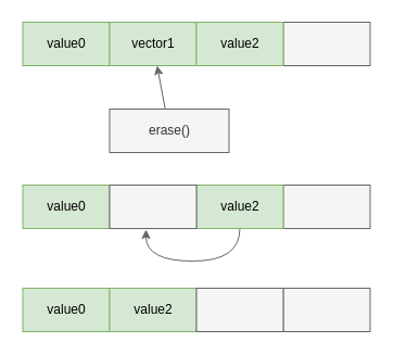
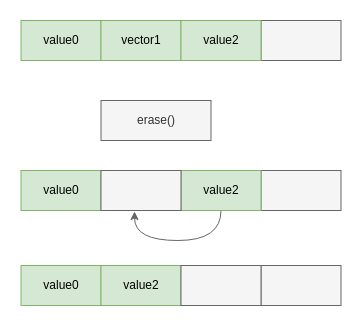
  <mxCell id="0" />
  <mxCell id="1" parent="0" />
  <mxCell id="2" value="value0" style="rounded=0;whiteSpace=wrap;html=1;shadow=0;labelBorderColor=none;strokeColor=#82b366;fillColor=#d5e8d4;fontColor=#000000;" parent="1" vertex="1"><mxGeometry x="20.5" y="20" width="80" height="40" as="geometry" /></mxCell>
  <mxCell id="3" value="vector1" style="rounded=0;whiteSpace=wrap;html=1;shadow=0;labelBorderColor=none;strokeColor=#82b366;fillColor=#d5e8d4;fontColor=#000000;" parent="1" vertex="1"><mxGeometry x="100.5" y="20" width="80" height="40" as="geometry" /></mxCell>
  <mxCell id="4" value="" style="rounded=0;whiteSpace=wrap;html=1;shadow=0;labelBorderColor=none;strokeColor=#666666;fillColor=#f5f5f5;fontColor=#333333;" vertex="1" parent="1"><mxGeometry x="260.5" y="20" width="80" height="40" as="geometry" /></mxCell>
  <mxCell id="5" value="value2" style="rounded=0;whiteSpace=wrap;html=1;shadow=0;labelBorderColor=none;strokeColor=#82b366;fillColor=#d5e8d4;fontColor=#000000;" vertex="1" parent="1"><mxGeometry x="180.5" y="20" width="80" height="40" as="geometry" /></mxCell>
- <mxCell id="6" value="" style="edgeStyle=none;html=1;fillColor=#f5f5f5;strokeColor=#666666;" edge="1" parent="1" source="7" target="3"><mxGeometry relative="1" as="geometry" /></mxCell>
  <mxCell id="7" value="erase()" style="rounded=0;whiteSpace=wrap;html=1;shadow=0;labelBorderColor=none;strokeColor=#666666;fillColor=#f5f5f5;fontColor=#333333;" vertex="1" parent="1"><mxGeometry x="100.5" y="100" width="110" height="40" as="geometry" /></mxCell>
  <mxCell id="8" value="value0" style="rounded=0;whiteSpace=wrap;html=1;shadow=0;labelBorderColor=none;strokeColor=#82b366;fillColor=#d5e8d4;fontColor=#000000;" vertex="1" parent="1"><mxGeometry x="20.5" y="170" width="80" height="40" as="geometry" /></mxCell>
  <mxCell id="9" value="" style="rounded=0;whiteSpace=wrap;html=1;shadow=0;labelBorderColor=none;strokeColor=#666666;fillColor=#f5f5f5;fontColor=#333333;" vertex="1" parent="1"><mxGeometry x="260.5" y="170" width="80" height="40" as="geometry" /></mxCell>
  <mxCell id="10" style="edgeStyle=orthogonalEdgeStyle;curved=1;html=1;exitX=0.5;exitY=1;exitDx=0;exitDy=0;entryX=0.419;entryY=1.025;entryDx=0;entryDy=0;entryPerimeter=0;fillColor=#f5f5f5;strokeColor=#666666;" edge="1" parent="1" source="11" target="12"><mxGeometry relative="1" as="geometry"><mxPoint x="133" y="220" as="targetPoint" /><Array as="points"><mxPoint x="221" y="240" /><mxPoint x="134" y="240" /></Array></mxGeometry></mxCell>
  <mxCell id="11" value="value2" style="rounded=0;whiteSpace=wrap;html=1;shadow=0;labelBorderColor=none;strokeColor=#82b366;fillColor=#d5e8d4;fontColor=#000000;" vertex="1" parent="1"><mxGeometry x="180.5" y="170" width="80" height="40" as="geometry" /></mxCell>
  <mxCell id="12" value="" style="rounded=0;whiteSpace=wrap;html=1;shadow=0;labelBorderColor=none;strokeColor=#666666;fillColor=#f5f5f5;fontColor=#333333;" vertex="1" parent="1"><mxGeometry x="100.5" y="170" width="80" height="40" as="geometry" /></mxCell>
  <mxCell id="13" value="value0" style="rounded=0;whiteSpace=wrap;html=1;shadow=0;labelBorderColor=none;strokeColor=#82b366;fillColor=#d5e8d4;fontColor=#000000;" vertex="1" parent="1"><mxGeometry x="20.5" y="265" width="80" height="40" as="geometry" /></mxCell>
  <mxCell id="14" value="" style="rounded=0;whiteSpace=wrap;html=1;shadow=0;labelBorderColor=none;strokeColor=#666666;fillColor=#f5f5f5;fontColor=#333333;" vertex="1" parent="1"><mxGeometry x="260.5" y="265" width="80" height="40" as="geometry" /></mxCell>
  <mxCell id="15" value="value2" style="rounded=0;whiteSpace=wrap;html=1;shadow=0;labelBorderColor=none;strokeColor=#82b366;fillColor=#d5e8d4;fontColor=#000000;" vertex="1" parent="1"><mxGeometry x="100.5" y="265" width="80" height="40" as="geometry" /></mxCell>
  <mxCell id="16" value="" style="rounded=0;whiteSpace=wrap;html=1;shadow=0;labelBorderColor=none;strokeColor=#666666;fillColor=#f5f5f5;fontColor=#333333;" vertex="1" parent="1"><mxGeometry x="180.5" y="265" width="80" height="40" as="geometry" /></mxCell>
